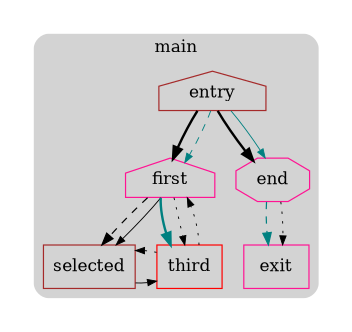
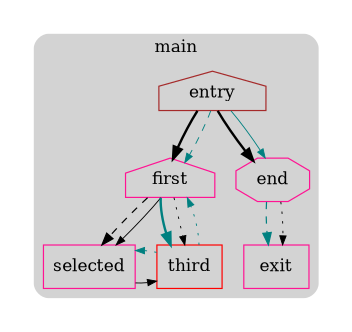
  digraph {
    compound=true
    node [color=deeppink shape=box]
    edge [color=black style=bold arrowsize=0.75 constraint=false penwidth=0.75]
    n1 [color=brown label=entry rank=source shape=house]
    n2 [label=first shape=house]
    n3 [label=end shape=octagon]
-   n4 [color=brown label=selected]
+   n4 [label=selected]
    n5 [color=red label=third]
    n6 [label=exit rank=sink]
    subgraph cluster_1 {
      peripheries=0
      subgraph cluster_2 {
        peripheries=0
        subgraph cluster_3 {
          bgcolor=lightgray
          color=darkgray
          label=main
          peripheries=0
          style=rounded
          n1
          n2
          n3
          n4
          n5
          n6
        }
      }
    }
    n1 -> n2 [arrowsize="" constraint="" penwidth=""]
    n1 -> n2 [color=teal style=dashed]
    n1 -> n3 [arrowsize="" constraint="" penwidth=""]
    n1 -> n3 [color=teal]
    n2 -> n4 [style=dashed arrowsize="" constraint="" penwidth=""]
    n2 -> n4
    n2 -> n5 [color=teal arrowsize="" constraint="" penwidth=""]
    n2 -> n5 [style=dotted]
    n3 -> n6 [color=teal style=dashed arrowsize="" constraint="" penwidth=""]
    n3 -> n6 [style=dotted]
    n4 -> n5
-   n5 -> n2 [style=dotted]
-   n5 -> n4 [style=dotted]
+   n5 -> n2 [color=teal style=dotted]
+   n5 -> n4 [color=teal style=dotted]
  }
